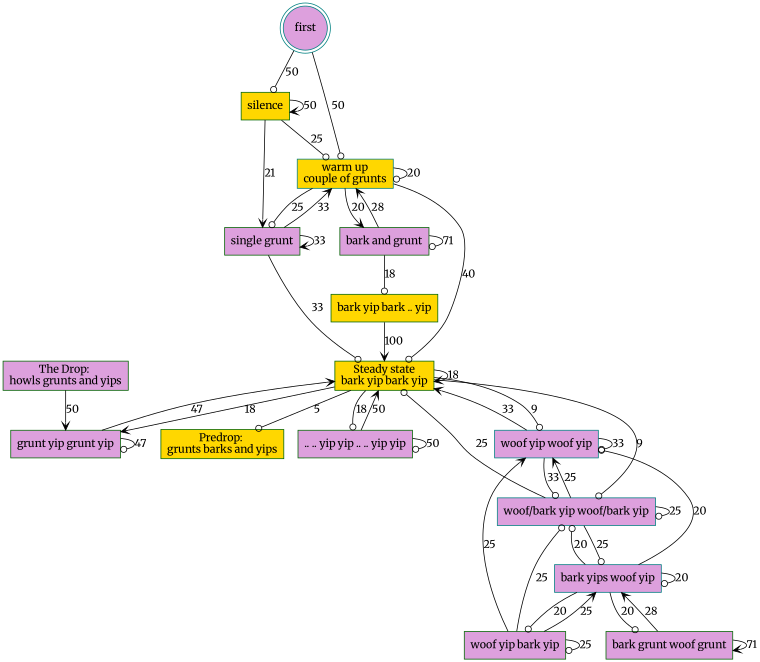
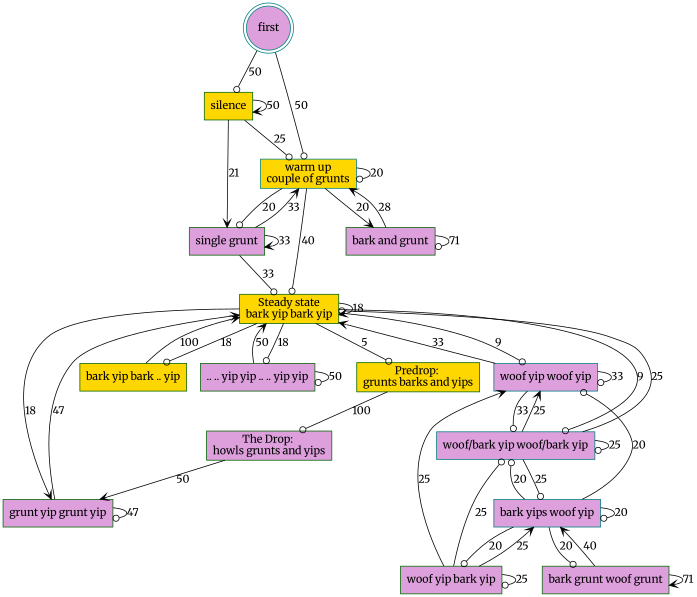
  digraph {
    fontname=Merriweather
    rankdir=TD
    node [color=darkgreen fillcolor=plum fontname=Merriweather shape=box style=filled]
    edge [arrowhead=odot fontname=Merriweather]
    n1 [color=teal label=first shape=doublecircle]
    n2 [fillcolor=gold label=silence]
    n3 [color=teal fillcolor=gold label="warm up\ncouple of grunts"]
    n4 [label="single grunt"]
    n5 [fillcolor=gold label="Steady state\nbark yip bark yip"]
    n6 [label="bark and grunt"]
    n7 [label="The Drop: \nhowls grunts and yips"]
    n8 [label="grunt yip grunt yip"]
    n9 [fillcolor=gold label="Predrop: \ngrunts barks and yips"]
    n10 [fillcolor=gold label="bark yip bark .. yip"]
    n11 [label=".. .. yip yip .. .. yip yip"]
    n12 [color=teal label="woof yip woof yip"]
    n13 [color=teal label="woof/bark yip woof/bark yip"]
    n14 [color=teal label="bark yips woof yip"]
    n15 [label="woof yip bark yip"]
    n16 [label="bark grunt woof grunt"]
    n1 -> n2 [label=50]
    n1 -> n3 [label=50]
    n2 -> n2 [arrowhead=vee label=50]
    n2 -> n3 [label=25]
    n2 -> n4 [arrowhead=vee label=21]
    n3 -> n3 [label=20]
-   n3 -> n4 [label=25]
+   n3 -> n4 [label=20]
    n3 -> n5 [label=40]
    n3 -> n6 [arrowhead=vee label=20]
    n4 -> n3 [arrowhead=vee label=33]
    n4 -> n4 [arrowhead=vee label=33]
    n4 -> n5 [label=33]
    n5 -> n5 [arrowhead=vee label=18]
    n5 -> n8 [arrowhead=vee label=18]
    n5 -> n9 [label=5]
-   n6 -> n10 [label=18]
+   n5 -> n10 [label=18]
    n5 -> n11 [label=18]
    n5 -> n12 [label=9]
    n5 -> n13 [label=9]
    n6 -> n3 [arrowhead=vee label=28]
    n6 -> n6 [label=71]
    n7 -> n8 [arrowhead=vee label=50]
    n8 -> n5 [arrowhead=vee label=47]
    n8 -> n8 [label=47]
+   n9 -> n7 [label=100]
    n10 -> n5 [arrowhead=vee label=100]
    n11 -> n5 [arrowhead=vee label=50]
    n11 -> n11 [label=50]
    n12 -> n5 [arrowhead=vee label=33]
    n12 -> n12 [label=33]
    n12 -> n13 [label=33]
    n13 -> n5 [label=25]
    n13 -> n12 [arrowhead=vee label=25]
    n13 -> n13 [label=25]
    n13 -> n14 [label=25]
    n14 -> n12 [label=20]
    n14 -> n13 [label=20]
    n14 -> n14 [label=20]
    n14 -> n15 [label=20]
    n14 -> n16 [label=20]
    n15 -> n12 [arrowhead=vee label=25]
    n15 -> n13 [label=25]
    n15 -> n14 [arrowhead=vee label=25]
    n15 -> n15 [label=25]
-   n16 -> n14 [arrowhead=vee label=28]
+   n16 -> n14 [arrowhead=vee label=40]
    n16 -> n16 [arrowhead=vee label=71]
  }
